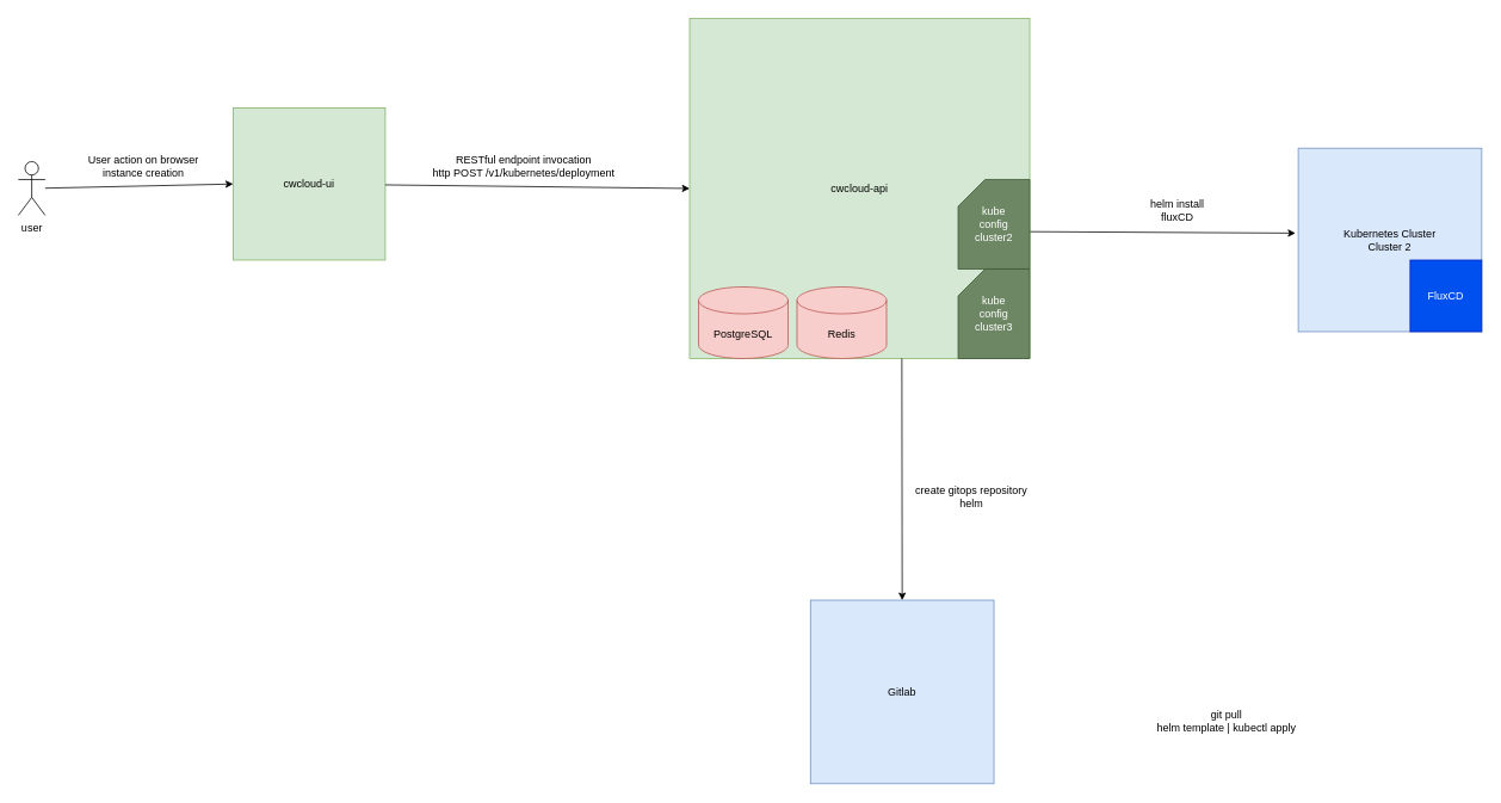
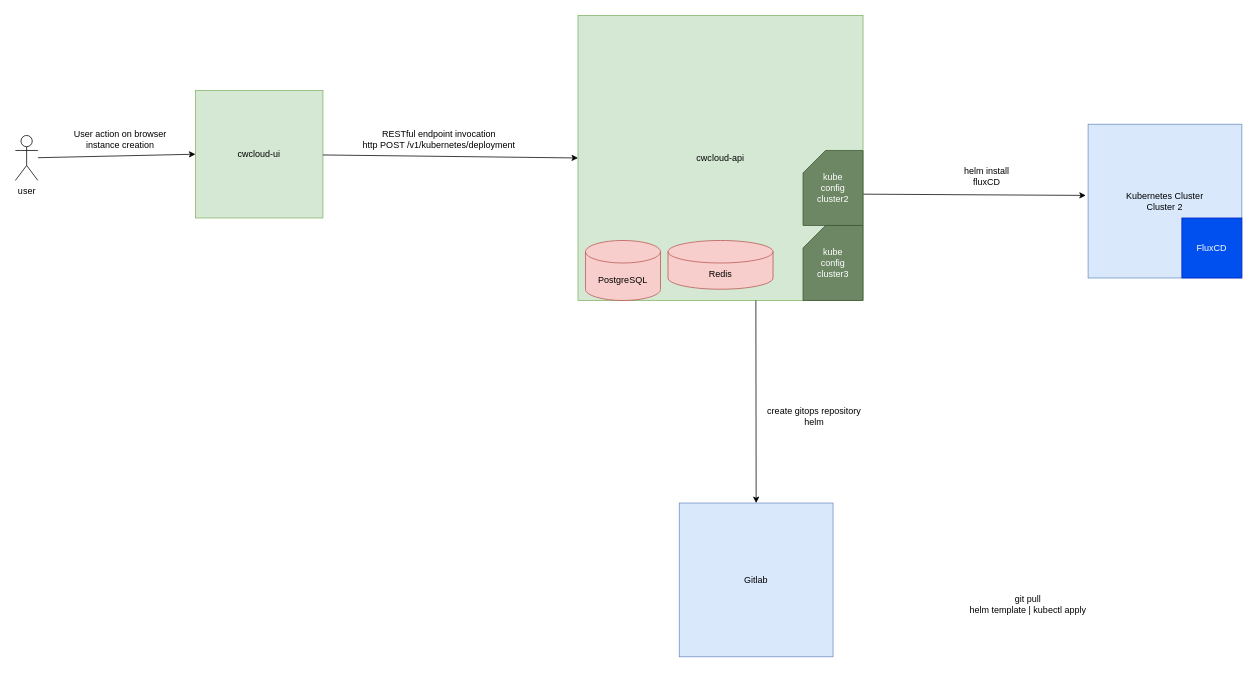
  <mxCell id="0" />
  <mxCell id="1" parent="0" />
  <mxCell id="2" value="cwcloud-api" style="whiteSpace=wrap;html=1;aspect=fixed;fillColor=#d5e8d4;strokeColor=#82b366;" parent="1" vertex="1"><mxGeometry x="770" y="20" width="380" height="380" as="geometry" /></mxCell>
  <mxCell id="3" value="PostgreSQL" style="shape=cylinder3;whiteSpace=wrap;html=1;boundedLbl=1;backgroundOutline=1;size=15;fillColor=#f8cecc;strokeColor=#b85450;" parent="1" vertex="1"><mxGeometry x="780" y="320" width="100" height="80" as="geometry" /></mxCell>
  <mxCell id="4" value="user" style="shape=umlActor;verticalLabelPosition=bottom;verticalAlign=top;html=1;outlineConnect=0;" parent="1" vertex="1"><mxGeometry x="20" y="180" width="30" height="60" as="geometry" /></mxCell>
  <mxCell id="5" value="cwcloud-ui" style="whiteSpace=wrap;html=1;aspect=fixed;fillColor=#d5e8d4;strokeColor=#82b366;" parent="1" vertex="1"><mxGeometry x="260" y="120" width="170" height="170" as="geometry" /></mxCell>
  <mxCell id="6" value="" style="endArrow=classic;html=1;rounded=0;entryX=0;entryY=0.5;entryDx=0;entryDy=0;" parent="1" target="5" edge="1" source="4"><mxGeometry width="50" height="50" relative="1" as="geometry"><mxPoint x="60" y="220" as="sourcePoint" /><mxPoint x="110" y="180" as="targetPoint" /></mxGeometry></mxCell>
  <mxCell id="7" value="" style="endArrow=classic;html=1;rounded=0;entryX=0;entryY=0.5;entryDx=0;entryDy=0;" parent="1" source="5" target="2" edge="1"><mxGeometry width="50" height="50" relative="1" as="geometry"><mxPoint x="570" y="230" as="sourcePoint" /><mxPoint x="620" y="180" as="targetPoint" /></mxGeometry></mxCell>
- <mxCell id="8" value="Redis" style="shape=cylinder3;whiteSpace=wrap;html=1;boundedLbl=1;backgroundOutline=1;size=15;fillColor=#f8cecc;strokeColor=#b85450;" parent="1" vertex="1"><mxGeometry x="890" y="320" width="100" height="80" as="geometry" /></mxCell>
+ <mxCell id="8" value="Redis" style="shape=cylinder3;whiteSpace=wrap;html=1;boundedLbl=1;backgroundOutline=1;size=15;fillColor=#f8cecc;strokeColor=#b85450;" parent="1" vertex="1"><mxGeometry x="890" y="320" width="140" height="65" as="geometry" /></mxCell>
  <mxCell id="9" value="RESTful endpoint invocation&lt;br&gt;http POST /v1/kubernetes/deployment" style="text;html=1;align=center;verticalAlign=middle;whiteSpace=wrap;rounded=0;" parent="1" vertex="1"><mxGeometry x="440" y="170" width="290" height="30" as="geometry" /></mxCell>
  <mxCell id="10" style="edgeStyle=orthogonalEdgeStyle;rounded=0;orthogonalLoop=1;jettySize=auto;html=1;exitX=0.5;exitY=1;exitDx=0;exitDy=0;" parent="1" edge="1"><mxGeometry relative="1" as="geometry"><mxPoint x="540" y="400" as="sourcePoint" /><mxPoint x="540" y="400" as="targetPoint" /></mxGeometry></mxCell>
  <mxCell id="11" value="User action on browser&lt;br&gt;instance creation" style="text;html=1;align=center;verticalAlign=middle;whiteSpace=wrap;rounded=0;" parent="1" vertex="1"><mxGeometry x="60" y="170" width="200" height="30" as="geometry" /></mxCell>
  <mxCell id="12" value="Kubernetes Cluster&lt;br&gt;Cluster 2" style="whiteSpace=wrap;html=1;aspect=fixed;fillColor=#dae8fc;strokeColor=#6c8ebf;" parent="1" vertex="1"><mxGeometry x="1450" y="165" width="205" height="205" as="geometry" /></mxCell>
  <mxCell id="13" value="" style="endArrow=classic;html=1;rounded=0;exitX=1.001;exitY=0.627;exitDx=0;exitDy=0;exitPerimeter=0;entryX=-0.015;entryY=0.463;entryDx=0;entryDy=0;entryPerimeter=0;" parent="1" source="2" target="12" edge="1"><mxGeometry width="50" height="50" relative="1" as="geometry"><mxPoint x="1290" y="255" as="sourcePoint" /><mxPoint x="1340" y="170" as="targetPoint" /></mxGeometry></mxCell>
  <mxCell id="14" style="edgeStyle=orthogonalEdgeStyle;rounded=0;orthogonalLoop=1;jettySize=auto;html=1;exitX=0.5;exitY=1;exitDx=0;exitDy=0;" parent="1" edge="1"><mxGeometry relative="1" as="geometry"><mxPoint x="1175" y="270" as="sourcePoint" /><mxPoint x="1175" y="270" as="targetPoint" /></mxGeometry></mxCell>
  <mxCell id="15" value="create gitops repository&lt;br&gt;helm" style="text;html=1;align=center;verticalAlign=middle;whiteSpace=wrap;rounded=0;" parent="1" vertex="1"><mxGeometry x="1010" y="540" width="150" height="30" as="geometry" /></mxCell>
  <mxCell id="16" value="helm install&lt;div&gt;fluxCD&lt;/div&gt;" style="text;html=1;align=center;verticalAlign=middle;whiteSpace=wrap;rounded=0;" parent="1" vertex="1"><mxGeometry x="1230" y="220" width="170" height="30" as="geometry" /></mxCell>
  <mxCell id="17" value="Gitlab" style="whiteSpace=wrap;html=1;aspect=fixed;fillColor=#dae8fc;strokeColor=#6c8ebf;" parent="1" vertex="1"><mxGeometry x="905" y="670" width="205" height="205" as="geometry" /></mxCell>
  <mxCell id="18" value="" style="endArrow=classic;html=1;rounded=0;exitX=0.624;exitY=1;exitDx=0;exitDy=0;exitPerimeter=0;entryX=0.5;entryY=0;entryDx=0;entryDy=0;" parent="1" source="2" target="17" edge="1"><mxGeometry width="50" height="50" relative="1" as="geometry"><mxPoint x="1320" y="570" as="sourcePoint" /><mxPoint x="1370" y="520" as="targetPoint" /></mxGeometry></mxCell>
  <mxCell id="19" value="git pull&lt;br&gt;helm template | kubectl apply" style="text;html=1;align=center;verticalAlign=middle;whiteSpace=wrap;rounded=0;" parent="1" vertex="1"><mxGeometry x="1270" y="790" width="200" height="30" as="geometry" /></mxCell>
  <mxCell id="20" value="FluxCD" style="whiteSpace=wrap;html=1;aspect=fixed;fillColor=#0050ef;fontColor=#ffffff;strokeColor=#001DBC;" vertex="1" parent="1"><mxGeometry x="1575" y="290" width="80" height="80" as="geometry" /></mxCell>
  <mxCell id="21" value="kube&lt;br&gt;config&lt;br&gt;cluster2" style="shape=card;whiteSpace=wrap;html=1;fillColor=#6d8764;fontColor=#ffffff;strokeColor=#3A5431;" vertex="1" parent="1"><mxGeometry x="1070" y="200" width="80" height="100" as="geometry" /></mxCell>
  <mxCell id="22" value="kube&lt;br&gt;config&lt;br&gt;cluster3" style="shape=card;whiteSpace=wrap;html=1;fillColor=#6d8764;fontColor=#ffffff;strokeColor=#3A5431;" vertex="1" parent="1"><mxGeometry x="1070" y="300" width="80" height="100" as="geometry" /></mxCell>
